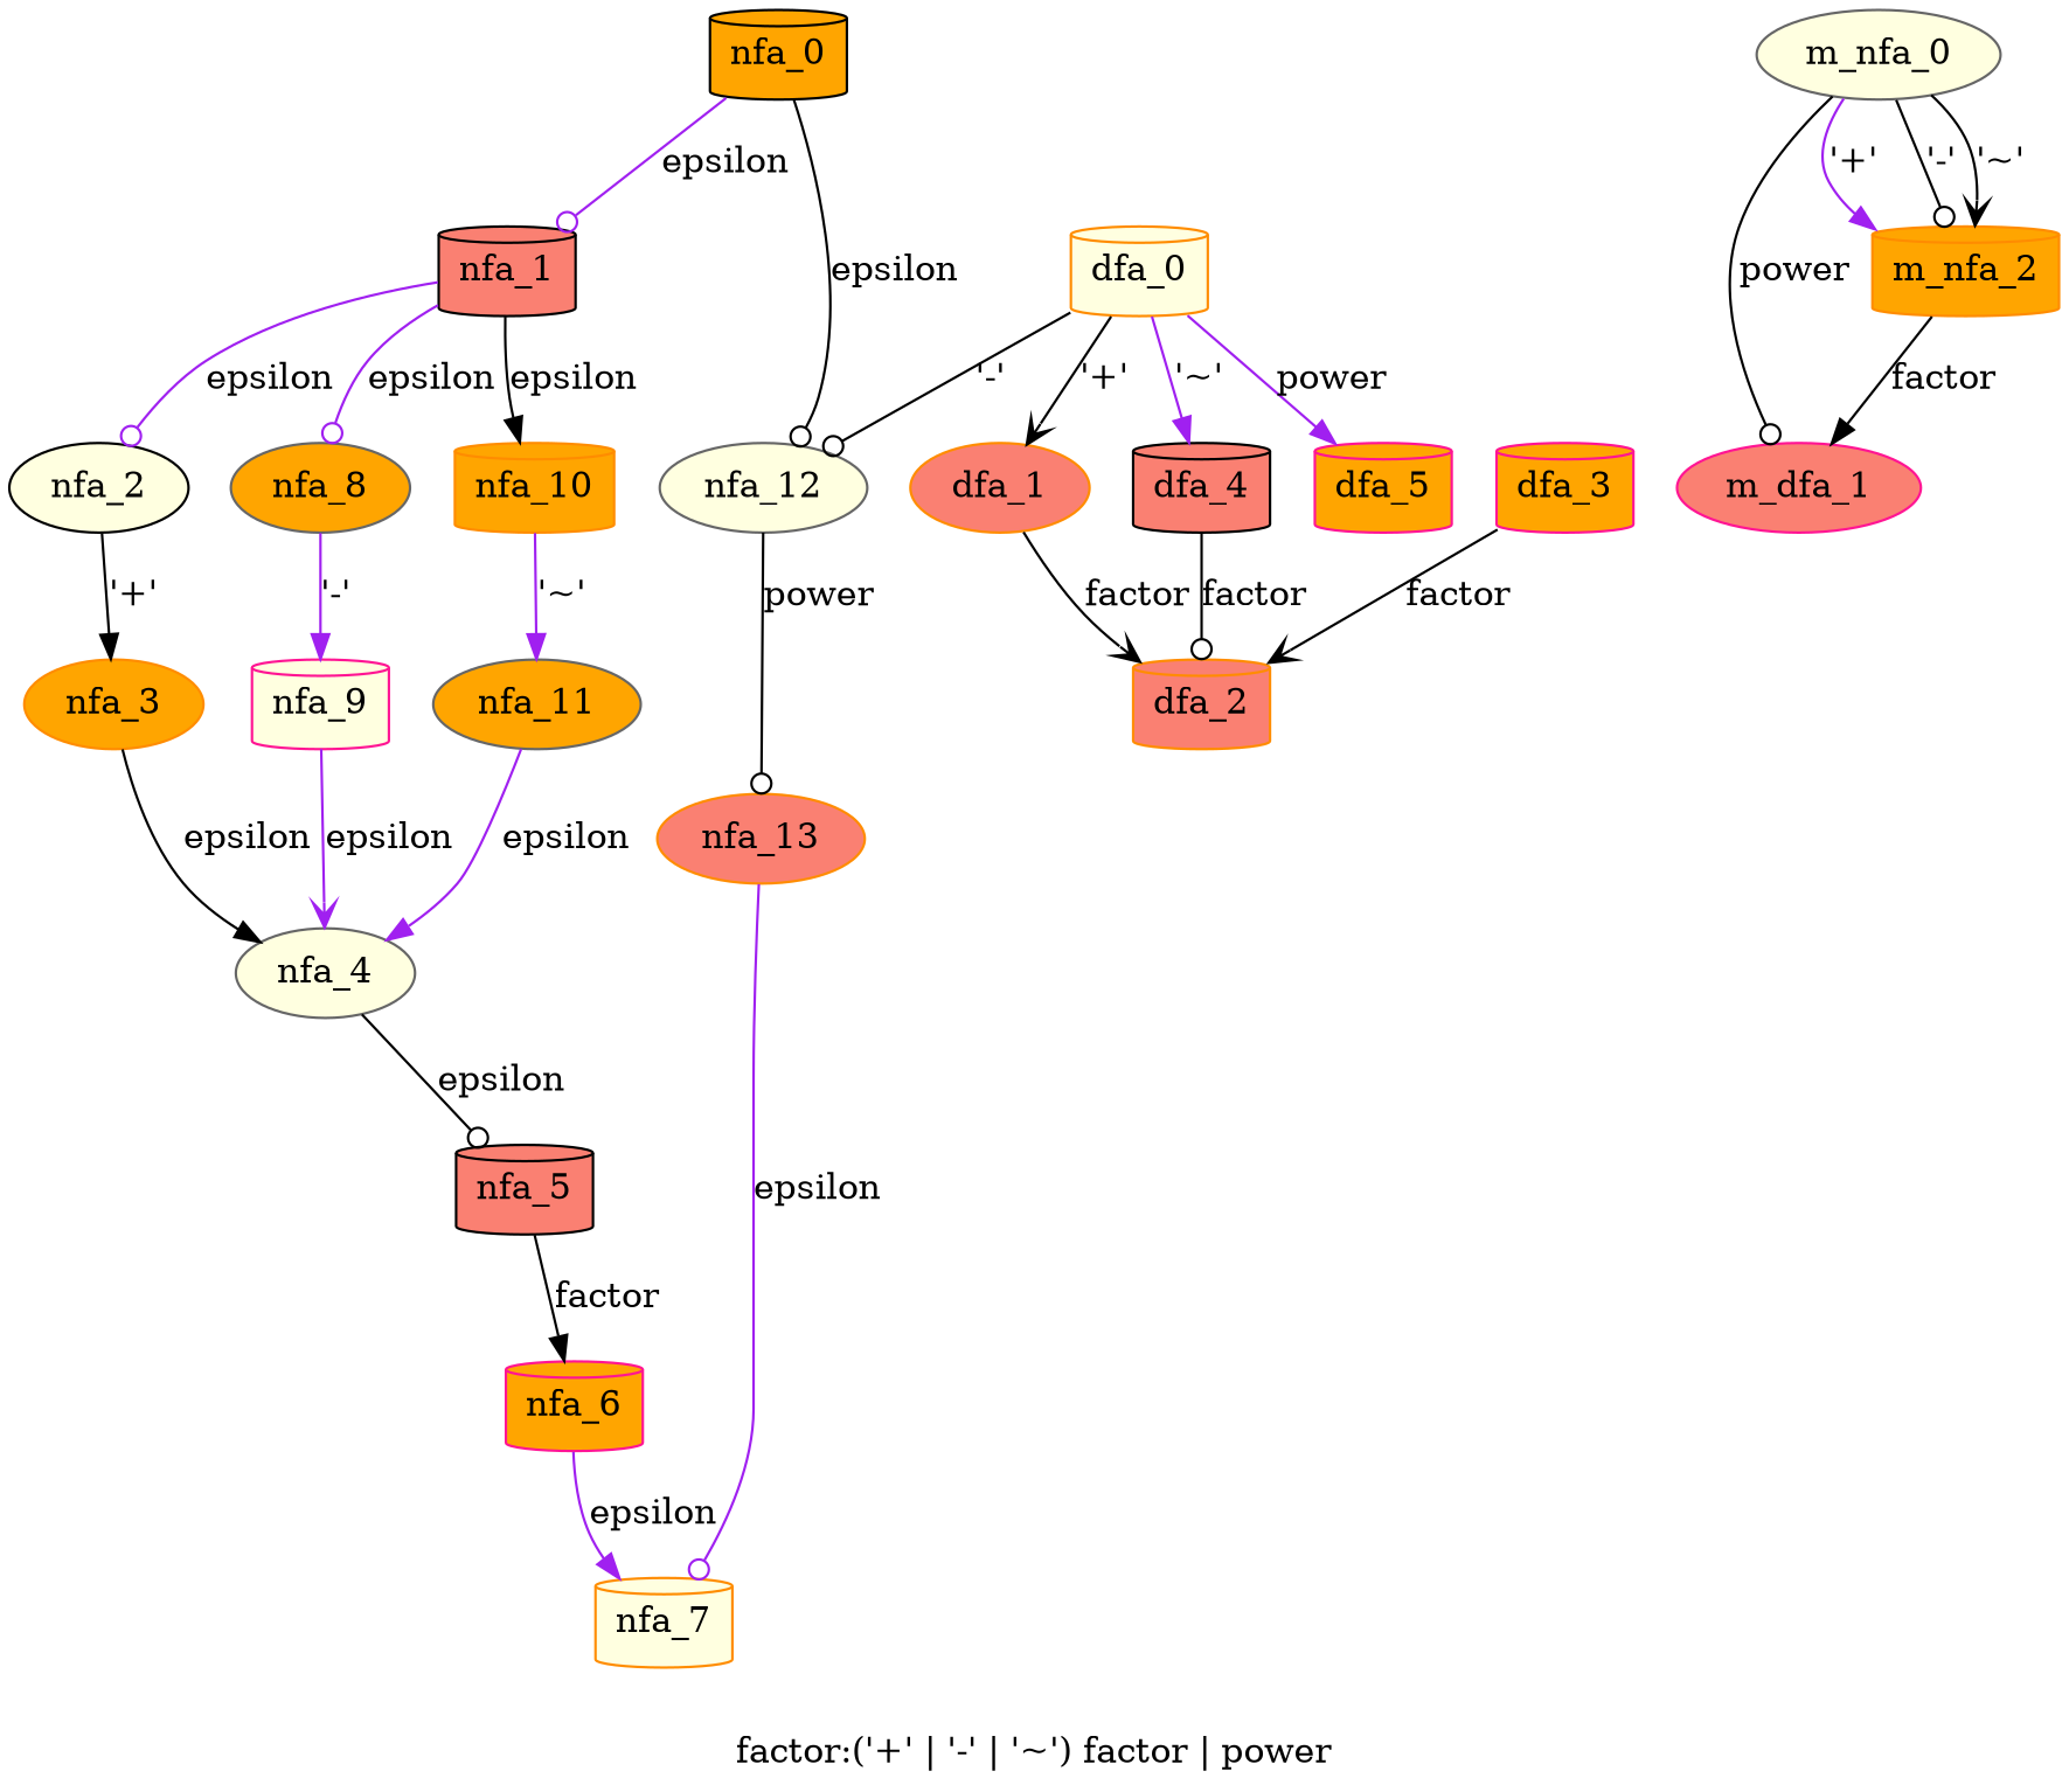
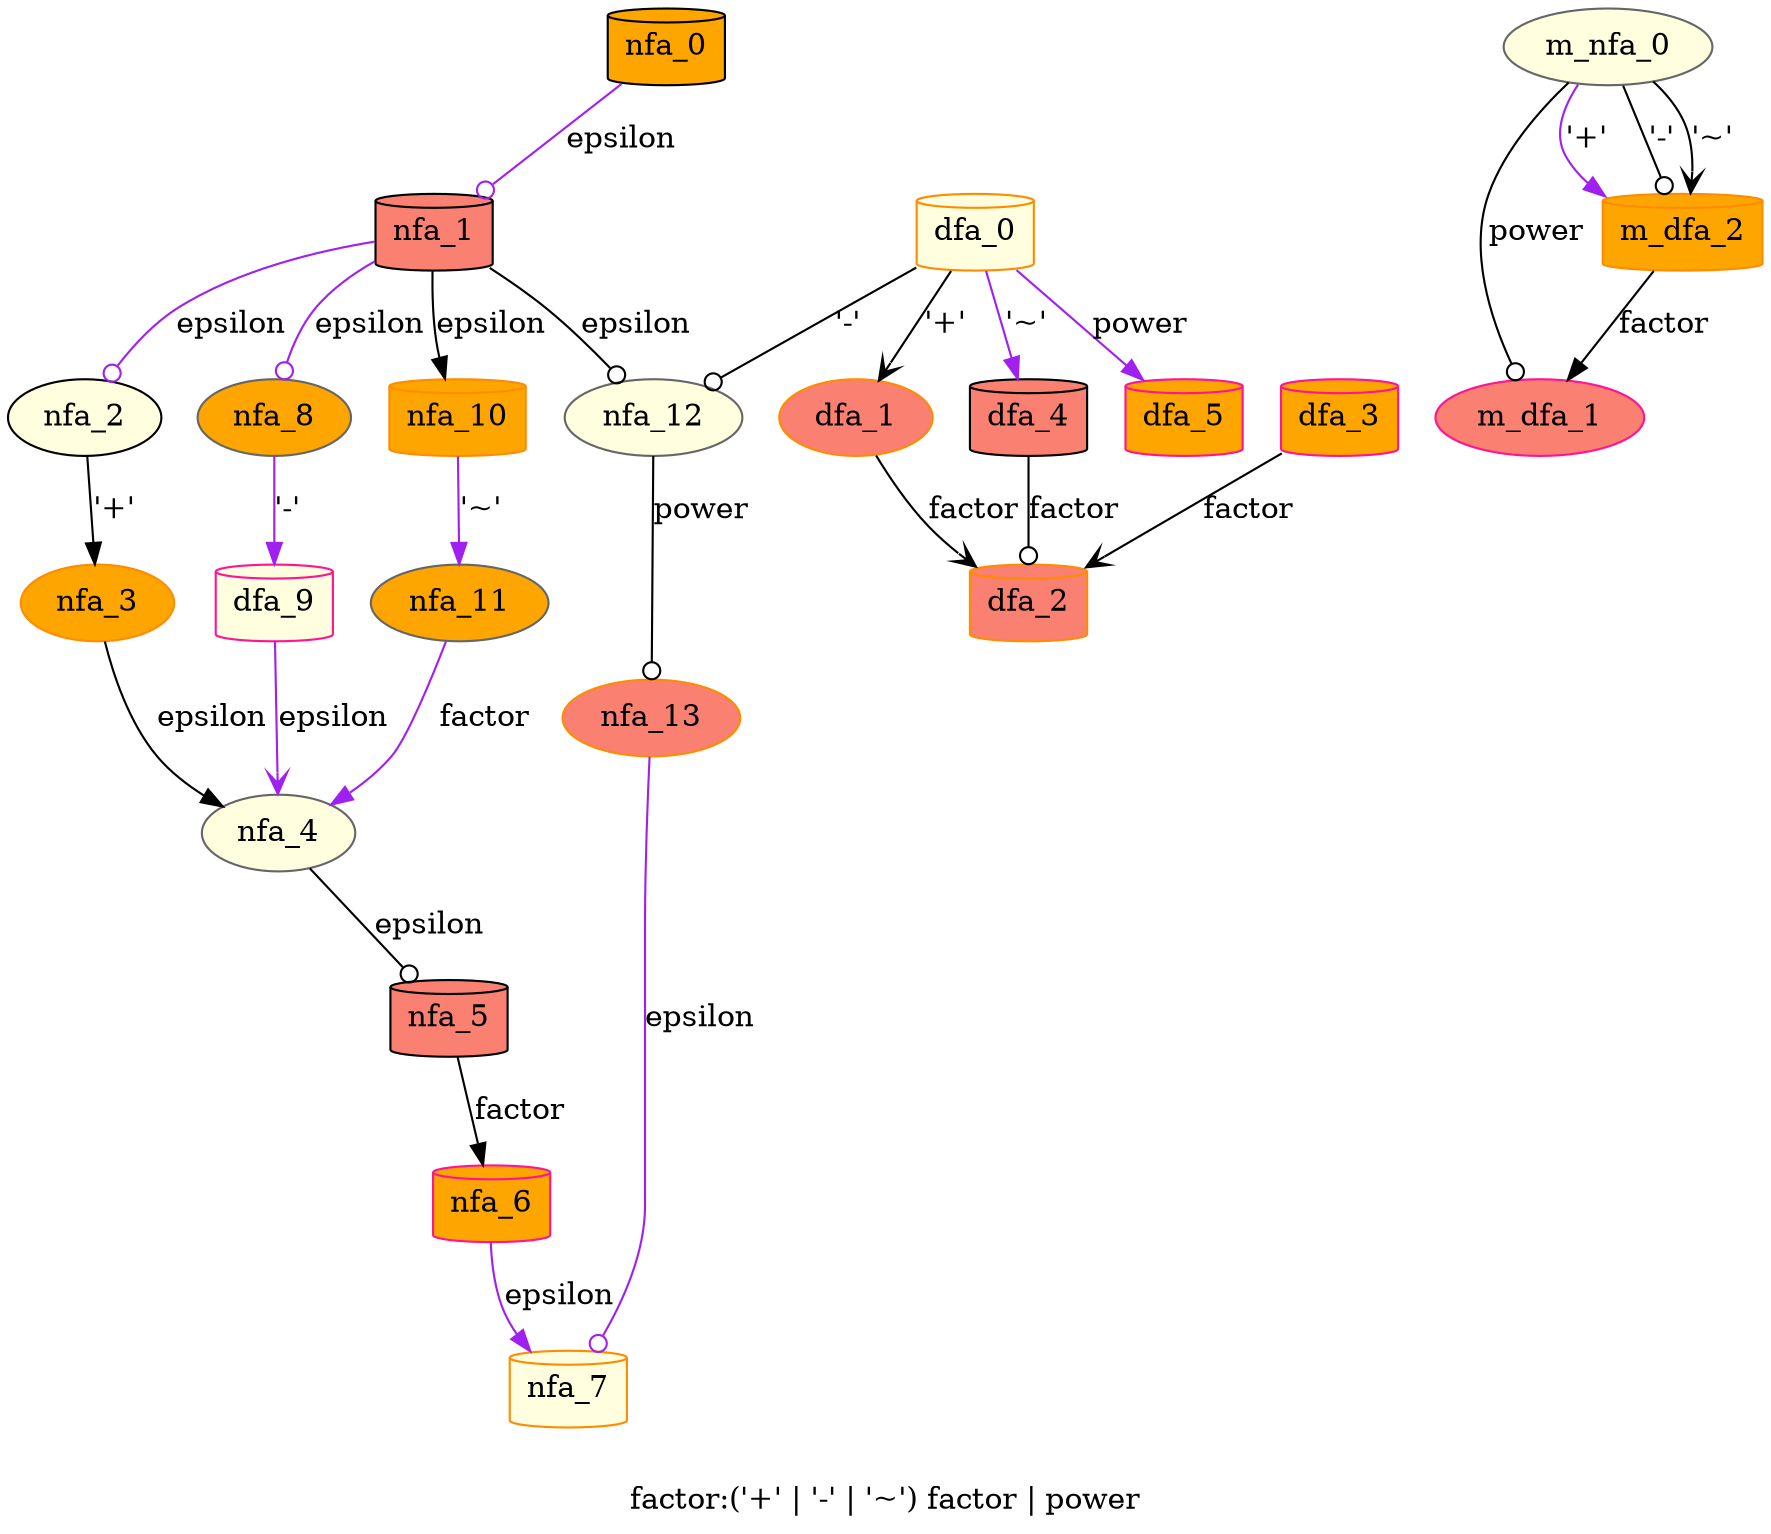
  digraph {
    label="factor:('+' | '-' | '~') factor | power"
    node [color=darkorange fillcolor=orange shape=cylinder style=filled]
    edge [arrowhead=normal color=black]
    nfa_0 [color=black]
    nfa_1 [color=black fillcolor=salmon]
    nfa_12 [color=gray40 fillcolor=lightyellow shape=ellipse]
    nfa_2 [color=black fillcolor=lightyellow shape=ellipse]
    nfa_8 [color=gray40 shape=ellipse]
    nfa_10
    nfa_3 [shape=ellipse]
    nfa_4 [color=gray40 fillcolor=lightyellow shape=ellipse]
    nfa_5 [color=black fillcolor=salmon]
    nfa_6 [color=deeppink]
    nfa_7 [fillcolor=lightyellow]
-   nfa_9 [color=deeppink fillcolor=lightyellow]
+   nfa_9 [color=deeppink fillcolor=lightyellow label=dfa_9]
    nfa_11 [color=gray40 shape=ellipse]
    nfa_13 [fillcolor=salmon shape=ellipse]
    dfa_0 [fillcolor=lightyellow]
    dfa_1 [fillcolor=salmon shape=ellipse]
    dfa_3 [color=deeppink]
    dfa_4 [color=black fillcolor=salmon]
    dfa_5 [color=deeppink]
    dfa_2 [fillcolor=salmon]
    m_dfa_1 [color=deeppink fillcolor=salmon shape=ellipse]
    n22 [color=gray40 fillcolor=lightyellow label=m_nfa_0 shape=ellipse]
-   m_dfa_2 [label=m_nfa_2]
+   m_dfa_2
    subgraph sub_1 {
      nfa_0
      nfa_1
      nfa_12
      nfa_2
      nfa_8
      nfa_10
      nfa_3
      nfa_4
      nfa_5
      nfa_6
      nfa_7
      nfa_9
      nfa_11
      nfa_13
    }
    subgraph sub_2 {
      dfa_0
      dfa_1
      dfa_3
      dfa_4
      dfa_5
      dfa_2
    }
    subgraph sub_3 {
      m_dfa_1
      n22
      m_dfa_2
    }
    nfa_0 -> nfa_1 [arrowhead=odot color=purple label=epsilon]
-   nfa_0 -> nfa_12 [arrowhead=odot label=epsilon]
+   nfa_1 -> nfa_12 [arrowhead=odot label=epsilon]
    nfa_1 -> nfa_2 [arrowhead=odot color=purple label=epsilon]
    nfa_1 -> nfa_8 [arrowhead=odot color=purple label=epsilon]
    nfa_1 -> nfa_10 [label=epsilon]
    nfa_12 -> nfa_13 [arrowhead=odot label=power]
    nfa_2 -> nfa_3 [label="'+'"]
    nfa_8 -> nfa_9 [color=purple label="'-'"]
    nfa_10 -> nfa_11 [color=purple label="'~'"]
    nfa_3 -> nfa_4 [label=epsilon]
    nfa_4 -> nfa_5 [arrowhead=odot label=epsilon]
    nfa_5 -> nfa_6 [label=factor]
    nfa_6 -> nfa_7 [color=purple label=epsilon]
    nfa_9 -> nfa_4 [arrowhead=vee color=purple label=epsilon]
-   nfa_11 -> nfa_4 [color=purple label=epsilon]
+   nfa_11 -> nfa_4 [color=purple label=factor]
    nfa_13 -> nfa_7 [arrowhead=odot color=purple label=epsilon]
    dfa_0 -> nfa_12 [arrowhead=odot label="'-'"]
    dfa_0 -> dfa_1 [arrowhead=vee label="'+'"]
    dfa_0 -> dfa_4 [color=purple label="'~'"]
    dfa_0 -> dfa_5 [color=purple label=power]
    dfa_1 -> dfa_2 [arrowhead=vee label=factor]
    dfa_3 -> dfa_2 [arrowhead=vee label=factor]
    dfa_4 -> dfa_2 [arrowhead=odot label=factor]
    n22 -> m_dfa_1 [arrowhead=odot label=power]
    n22 -> m_dfa_2 [color=purple label="'+'"]
    n22 -> m_dfa_2 [arrowhead=odot label="'-'"]
    n22 -> m_dfa_2 [arrowhead=vee label="'~'"]
    m_dfa_2 -> m_dfa_1 [label=factor]
  }
